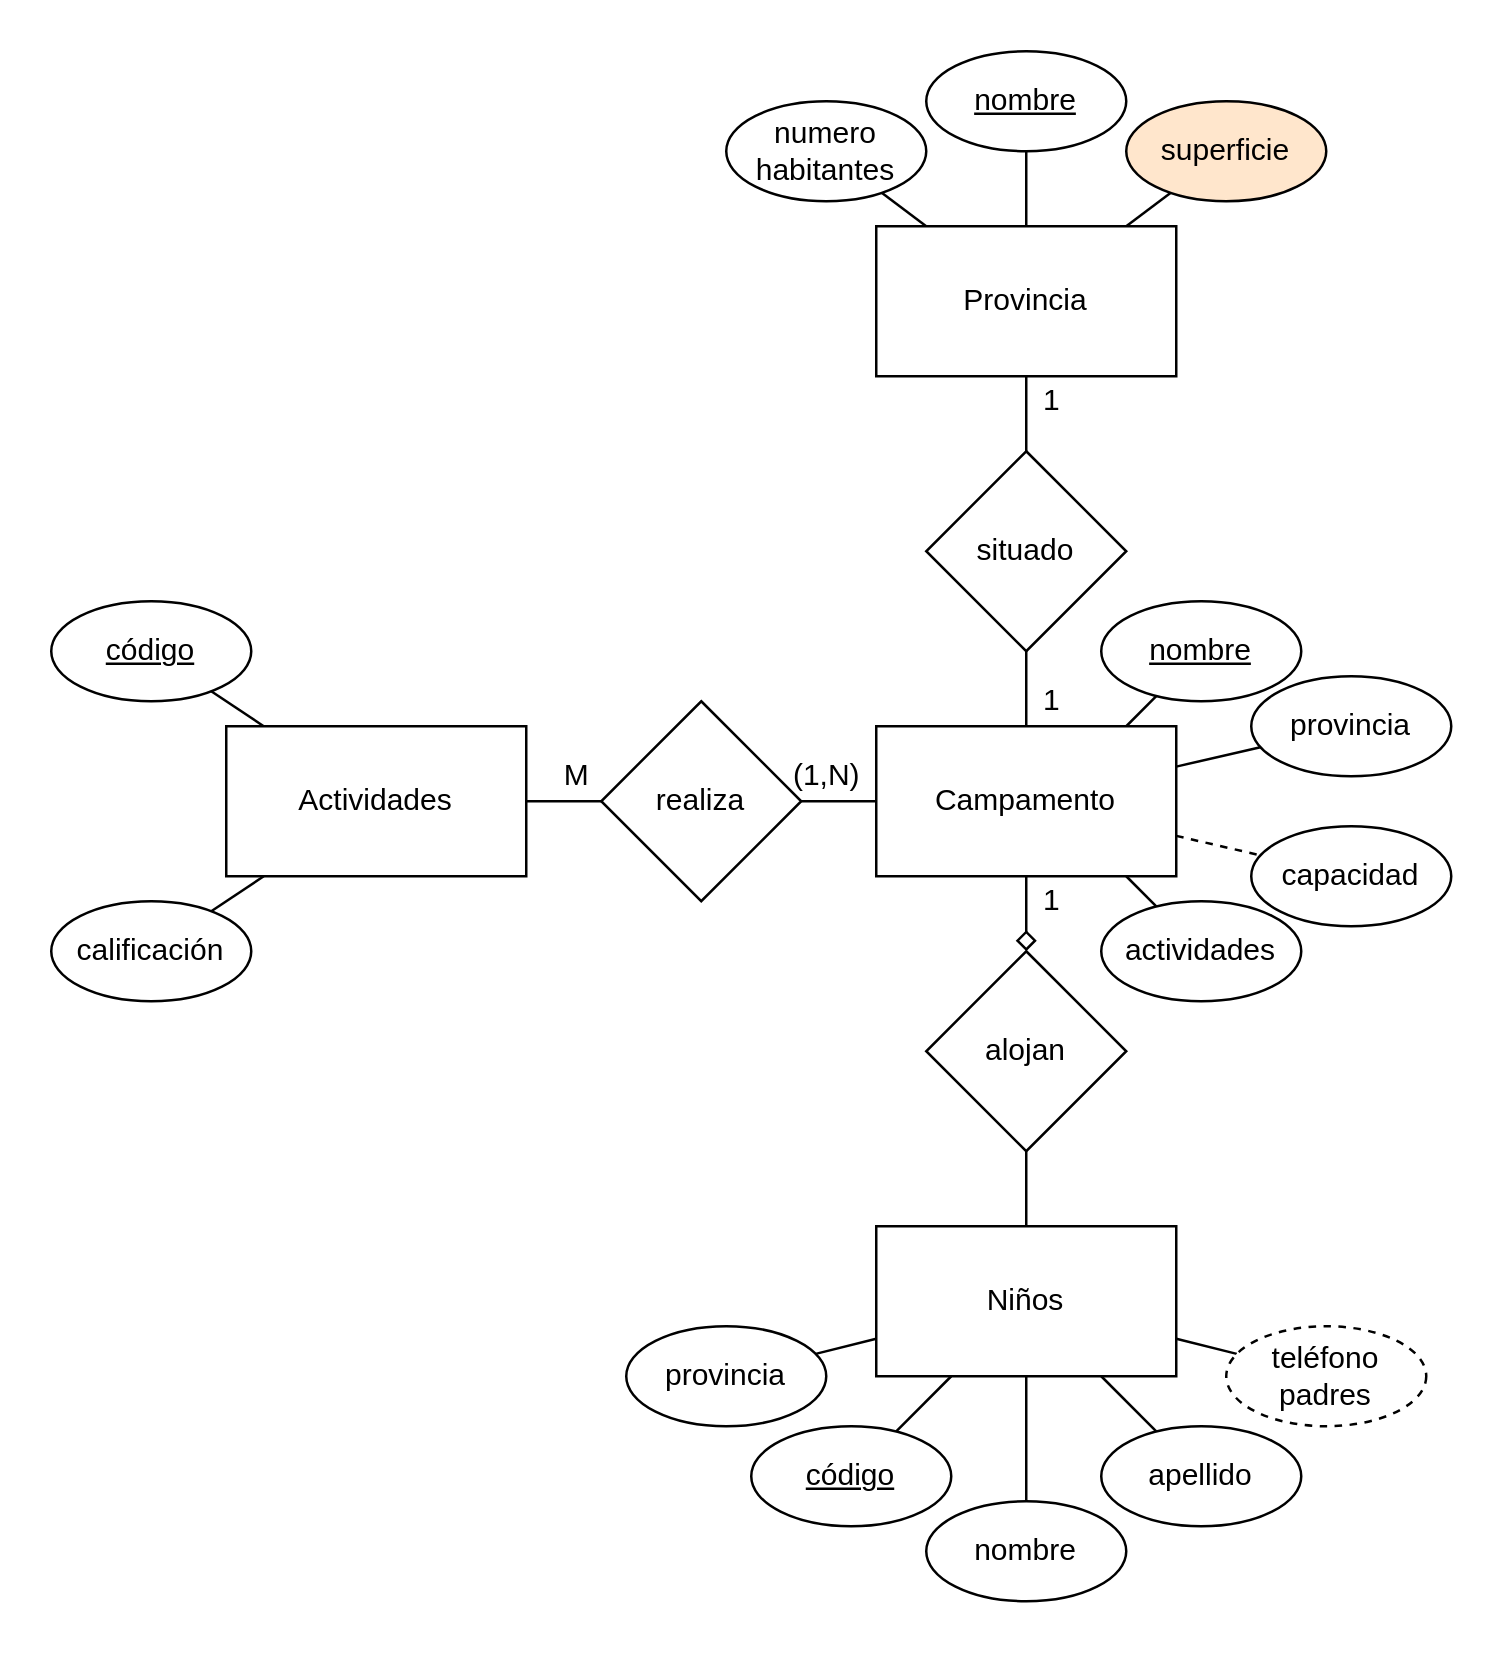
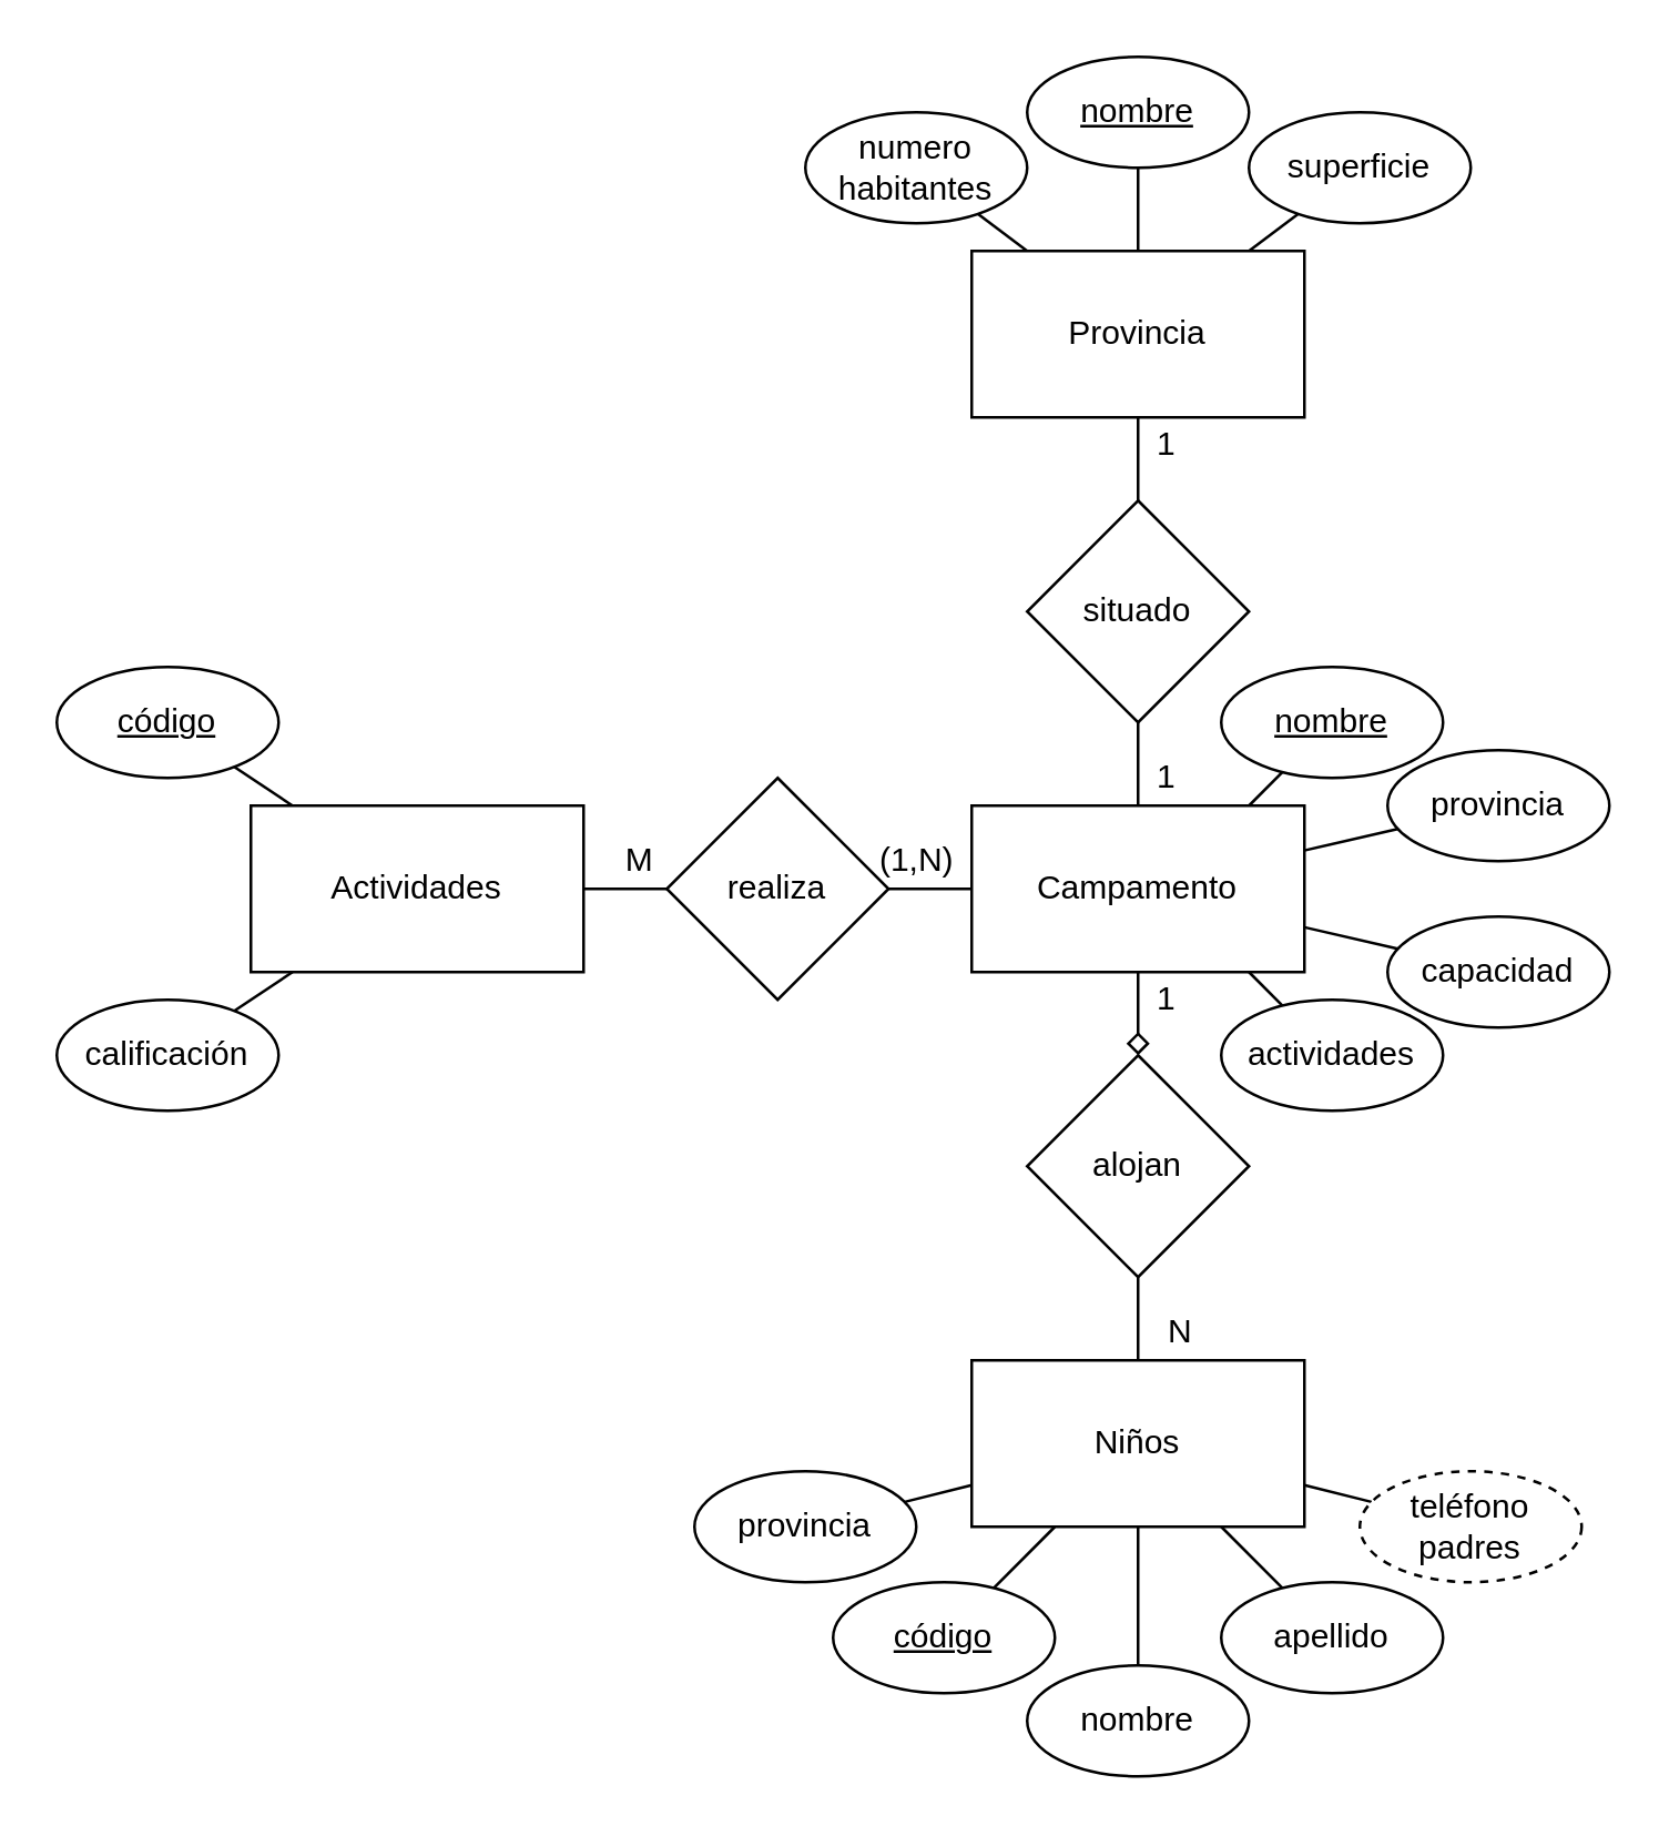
  <mxCell id="0" />
  <mxCell id="1" parent="0" />
  <mxCell id="2" style="edgeStyle=none;rounded=0;orthogonalLoop=1;jettySize=auto;html=1;endArrow=none;endFill=0;" edge="1" parent="1" source="7" target="31"><mxGeometry relative="1" as="geometry" /></mxCell>
  <mxCell id="3" style="edgeStyle=none;rounded=0;orthogonalLoop=1;jettySize=auto;html=1;endArrow=none;endFill=0;" edge="1" parent="1" source="7" target="32"><mxGeometry relative="1" as="geometry" /></mxCell>
  <mxCell id="4" style="edgeStyle=none;rounded=0;orthogonalLoop=1;jettySize=auto;html=1;endArrow=none;endFill=0;" edge="1" parent="1" source="7" target="35"><mxGeometry relative="1" as="geometry" /></mxCell>
  <mxCell id="5" style="edgeStyle=none;rounded=0;orthogonalLoop=1;jettySize=auto;html=1;endArrow=none;endFill=0;" edge="1" parent="1" source="7" target="34"><mxGeometry relative="1" as="geometry" /></mxCell>
  <mxCell id="6" style="edgeStyle=none;rounded=0;orthogonalLoop=1;jettySize=auto;html=1;endArrow=none;endFill=0;" edge="1" parent="1" source="7" target="33"><mxGeometry relative="1" as="geometry" /></mxCell>
  <mxCell id="7" value="Niños" style="rounded=0;whiteSpace=wrap;html=1;" vertex="1" parent="1"><mxGeometry x="350" y="490" width="120" height="60" as="geometry" /></mxCell>
  <mxCell id="8" style="edgeStyle=none;rounded=0;orthogonalLoop=1;jettySize=auto;html=1;endArrow=none;endFill=0;" edge="1" parent="1" source="24" target="7"><mxGeometry relative="1" as="geometry" /></mxCell>
  <mxCell id="9" style="edgeStyle=none;rounded=0;orthogonalLoop=1;jettySize=auto;html=1;endArrow=none;endFill=0;" edge="1" parent="1" source="14" target="22"><mxGeometry relative="1" as="geometry" /></mxCell>
  <mxCell id="10" style="edgeStyle=none;rounded=0;orthogonalLoop=1;jettySize=auto;html=1;endArrow=none;endFill=0;" edge="1" parent="1" target="39"><mxGeometry relative="1" as="geometry"><mxPoint x="450" y="290" as="sourcePoint" /></mxGeometry></mxCell>
  <mxCell id="11" style="edgeStyle=none;rounded=0;orthogonalLoop=1;jettySize=auto;html=1;endArrow=none;endFill=0;" edge="1" parent="1" target="40"><mxGeometry relative="1" as="geometry"><mxPoint x="450" y="350" as="sourcePoint" /></mxGeometry></mxCell>
  <mxCell id="12" style="edgeStyle=none;rounded=0;orthogonalLoop=1;jettySize=auto;html=1;endArrow=none;endFill=0;" edge="1" parent="1" source="14" target="42"><mxGeometry relative="1" as="geometry" /></mxCell>
- <mxCell id="13" style="edgeStyle=none;rounded=0;orthogonalLoop=1;jettySize=auto;html=1;endArrow=none;endFill=0;dashed=1;" edge="1" parent="1" source="14" target="41"><mxGeometry relative="1" as="geometry" /></mxCell>
+ <mxCell id="13" style="edgeStyle=none;rounded=0;orthogonalLoop=1;jettySize=auto;html=1;endArrow=none;endFill=0;" edge="1" parent="1" source="14" target="41"><mxGeometry relative="1" as="geometry" /></mxCell>
  <mxCell id="14" value="Campamento" style="rounded=0;whiteSpace=wrap;html=1;" vertex="1" parent="1"><mxGeometry x="350" y="290" width="120" height="60" as="geometry" /></mxCell>
  <mxCell id="15" style="edgeStyle=none;rounded=0;orthogonalLoop=1;jettySize=auto;html=1;endArrow=none;endFill=0;" edge="1" parent="1" source="18" target="27"><mxGeometry relative="1" as="geometry" /></mxCell>
  <mxCell id="16" style="edgeStyle=none;rounded=0;orthogonalLoop=1;jettySize=auto;html=1;endArrow=none;endFill=0;" edge="1" parent="1" source="18" target="43"><mxGeometry relative="1" as="geometry" /></mxCell>
  <mxCell id="17" style="edgeStyle=none;rounded=0;orthogonalLoop=1;jettySize=auto;html=1;endArrow=none;endFill=0;" edge="1" parent="1" source="18" target="44"><mxGeometry relative="1" as="geometry" /></mxCell>
  <mxCell id="18" value="Actividades" style="rounded=0;whiteSpace=wrap;html=1;" vertex="1" parent="1"><mxGeometry x="90" y="290" width="120" height="60" as="geometry" /></mxCell>
  <mxCell id="19" style="edgeStyle=none;rounded=0;orthogonalLoop=1;jettySize=auto;html=1;endArrow=none;endFill=0;" edge="1" parent="1" source="22" target="36"><mxGeometry relative="1" as="geometry" /></mxCell>
  <mxCell id="20" style="edgeStyle=none;rounded=0;orthogonalLoop=1;jettySize=auto;html=1;endArrow=none;endFill=0;" edge="1" parent="1" source="22" target="37"><mxGeometry relative="1" as="geometry" /></mxCell>
  <mxCell id="21" style="edgeStyle=none;rounded=0;orthogonalLoop=1;jettySize=auto;html=1;endArrow=none;endFill=0;" edge="1" parent="1" source="22" target="38"><mxGeometry relative="1" as="geometry" /></mxCell>
  <mxCell id="22" value="Provincia" style="rounded=0;whiteSpace=wrap;html=1;" vertex="1" parent="1"><mxGeometry x="350" y="90" width="120" height="60" as="geometry" /></mxCell>
  <mxCell id="23" value="situado" style="rhombus;whiteSpace=wrap;html=1;" vertex="1" parent="1"><mxGeometry x="370" y="180" width="80" height="80" as="geometry" /></mxCell>
  <mxCell id="24" value="alojan" style="rhombus;whiteSpace=wrap;html=1;" vertex="1" parent="1"><mxGeometry x="370" y="380" width="80" height="80" as="geometry" /></mxCell>
  <mxCell id="25" style="edgeStyle=none;rounded=0;orthogonalLoop=1;jettySize=auto;html=1;endArrow=diamond;endFill=0;" edge="1" parent="1" source="14" target="24"><mxGeometry relative="1" as="geometry"><mxPoint x="410" y="350" as="sourcePoint" /><mxPoint x="410" y="490" as="targetPoint" /></mxGeometry></mxCell>
  <mxCell id="26" style="edgeStyle=none;rounded=0;orthogonalLoop=1;jettySize=auto;html=1;endArrow=none;endFill=0;" edge="1" parent="1" source="27" target="14"><mxGeometry relative="1" as="geometry" /></mxCell>
  <mxCell id="27" value="realiza" style="rhombus;whiteSpace=wrap;html=1;" vertex="1" parent="1"><mxGeometry x="240" y="280" width="80" height="80" as="geometry" /></mxCell>
  <mxCell id="28" value="(1,N)" style="text;html=1;align=center;verticalAlign=middle;resizable=0;points=[];autosize=1;" vertex="1" parent="1"><mxGeometry x="310" y="300" width="40" height="20" as="geometry" /></mxCell>
  <mxCell id="29" value="1" style="text;html=1;align=center;verticalAlign=middle;resizable=0;points=[];autosize=1;" vertex="1" parent="1"><mxGeometry x="410" y="350" width="20" height="20" as="geometry" /></mxCell>
+ <mxCell id="30" value="N" style="text;html=1;align=center;verticalAlign=middle;resizable=0;points=[];autosize=1;" vertex="1" parent="1"><mxGeometry x="415" y="470" width="20" height="20" as="geometry" /></mxCell>
  <mxCell id="31" value="provincia" style="ellipse;whiteSpace=wrap;html=1;" vertex="1" parent="1"><mxGeometry x="250" y="530" width="80" height="40" as="geometry" /></mxCell>
  <mxCell id="32" value="&lt;u&gt;código&lt;/u&gt;" style="ellipse;whiteSpace=wrap;html=1;" vertex="1" parent="1"><mxGeometry x="300" y="570" width="80" height="40" as="geometry" /></mxCell>
  <mxCell id="33" value="teléfono&lt;br&gt;padres" style="ellipse;whiteSpace=wrap;html=1;dashed=1;" vertex="1" parent="1"><mxGeometry x="490" y="530" width="80" height="40" as="geometry" /></mxCell>
  <mxCell id="34" value="apellido" style="ellipse;whiteSpace=wrap;html=1;" vertex="1" parent="1"><mxGeometry x="440" y="570" width="80" height="40" as="geometry" /></mxCell>
  <mxCell id="35" value="nombre" style="ellipse;whiteSpace=wrap;html=1;" vertex="1" parent="1"><mxGeometry x="370" y="600" width="80" height="40" as="geometry" /></mxCell>
- <mxCell id="36" value="superficie" style="ellipse;whiteSpace=wrap;html=1;fillColor=#ffe6cc;" vertex="1" parent="1"><mxGeometry x="450" y="40" width="80" height="40" as="geometry" /></mxCell>
+ <mxCell id="36" value="superficie" style="ellipse;whiteSpace=wrap;html=1;" vertex="1" parent="1"><mxGeometry x="450" y="40" width="80" height="40" as="geometry" /></mxCell>
  <mxCell id="37" value="numero&lt;br&gt;habitantes" style="ellipse;whiteSpace=wrap;html=1;" vertex="1" parent="1"><mxGeometry x="290" y="40" width="80" height="40" as="geometry" /></mxCell>
  <mxCell id="38" value="&lt;u&gt;nombre&lt;/u&gt;" style="ellipse;whiteSpace=wrap;html=1;" vertex="1" parent="1"><mxGeometry x="370" y="20" width="80" height="40" as="geometry" /></mxCell>
  <mxCell id="39" value="nombre" style="ellipse;whiteSpace=wrap;html=1;fontStyle=4" vertex="1" parent="1"><mxGeometry x="440" y="240" width="80" height="40" as="geometry" /></mxCell>
  <mxCell id="40" value="actividades" style="ellipse;whiteSpace=wrap;html=1;" vertex="1" parent="1"><mxGeometry x="440" y="360" width="80" height="40" as="geometry" /></mxCell>
  <mxCell id="41" value="capacidad" style="ellipse;whiteSpace=wrap;html=1;" vertex="1" parent="1"><mxGeometry x="500" y="330" width="80" height="40" as="geometry" /></mxCell>
  <mxCell id="42" value="provincia" style="ellipse;whiteSpace=wrap;html=1;" vertex="1" parent="1"><mxGeometry x="500" y="270" width="80" height="40" as="geometry" /></mxCell>
  <mxCell id="43" value="&lt;u&gt;código&lt;/u&gt;" style="ellipse;whiteSpace=wrap;html=1;" vertex="1" parent="1"><mxGeometry x="20" y="240" width="80" height="40" as="geometry" /></mxCell>
  <mxCell id="44" value="calificación" style="ellipse;whiteSpace=wrap;html=1;" vertex="1" parent="1"><mxGeometry x="20" y="360" width="80" height="40" as="geometry" /></mxCell>
  <mxCell id="45" value="1" style="text;html=1;align=center;verticalAlign=middle;resizable=0;points=[];autosize=1;" vertex="1" parent="1"><mxGeometry x="410" y="270" width="20" height="20" as="geometry" /></mxCell>
  <mxCell id="46" value="1" style="text;html=1;align=center;verticalAlign=middle;resizable=0;points=[];autosize=1;" vertex="1" parent="1"><mxGeometry x="410" y="150" width="20" height="20" as="geometry" /></mxCell>
  <mxCell id="47" value="M" style="text;html=1;align=center;verticalAlign=middle;resizable=0;points=[];autosize=1;" vertex="1" parent="1"><mxGeometry x="215" y="300" width="30" height="20" as="geometry" /></mxCell>
